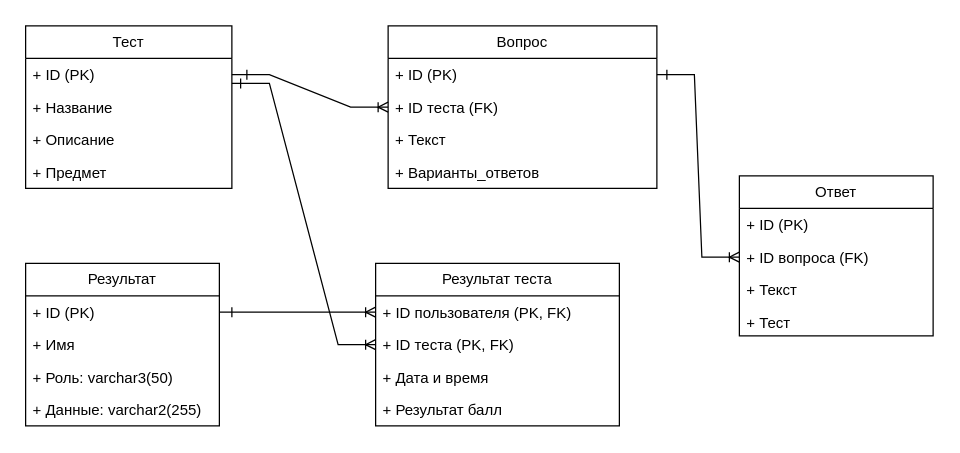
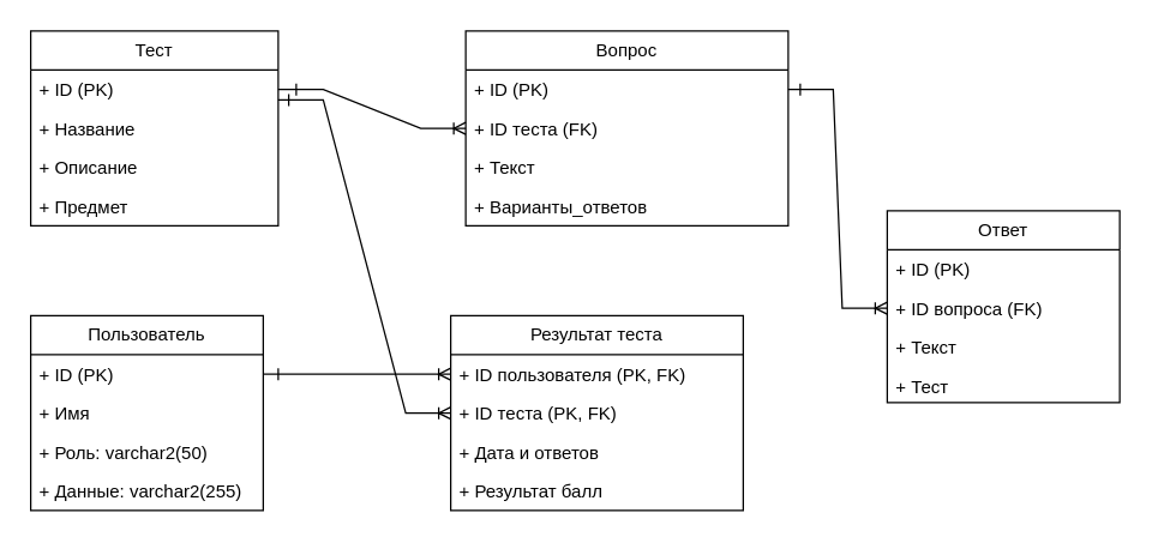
  <mxCell id="0" />
  <mxCell id="1" parent="0" />
  <mxCell id="2" value="Тест" style="swimlane;fontStyle=0;childLayout=stackLayout;horizontal=1;startSize=26;fillColor=none;horizontalStack=0;resizeParent=1;resizeParentMax=0;resizeLast=0;collapsible=1;marginBottom=0;whiteSpace=wrap;html=1;" parent="1" vertex="1"><mxGeometry x="20" y="20" width="165" height="130" as="geometry" /></mxCell>
  <mxCell id="3" value="+ ID (PK)" style="text;strokeColor=none;fillColor=none;align=left;verticalAlign=top;spacingLeft=4;spacingRight=4;overflow=hidden;rotatable=0;points=[[0,0.5],[1,0.5]];portConstraint=eastwest;whiteSpace=wrap;html=1;" parent="2" vertex="1"><mxGeometry y="26" width="165" height="26" as="geometry" /></mxCell>
  <mxCell id="4" value="+ Название" style="text;strokeColor=none;fillColor=none;align=left;verticalAlign=top;spacingLeft=4;spacingRight=4;overflow=hidden;rotatable=0;points=[[0,0.5],[1,0.5]];portConstraint=eastwest;whiteSpace=wrap;html=1;" parent="2" vertex="1"><mxGeometry y="52" width="165" height="26" as="geometry" /></mxCell>
  <mxCell id="5" value="+ Описание" style="text;strokeColor=none;fillColor=none;align=left;verticalAlign=top;spacingLeft=4;spacingRight=4;overflow=hidden;rotatable=0;points=[[0,0.5],[1,0.5]];portConstraint=eastwest;whiteSpace=wrap;html=1;" parent="2" vertex="1"><mxGeometry y="78" width="165" height="26" as="geometry" /></mxCell>
  <mxCell id="6" value="+ Предмет" style="text;strokeColor=none;fillColor=none;align=left;verticalAlign=top;spacingLeft=4;spacingRight=4;overflow=hidden;rotatable=0;points=[[0,0.5],[1,0.5]];portConstraint=eastwest;whiteSpace=wrap;html=1;" parent="2" vertex="1"><mxGeometry y="104" width="165" height="26" as="geometry" /></mxCell>
  <mxCell id="7" value="Вопрос" style="swimlane;fontStyle=0;childLayout=stackLayout;horizontal=1;startSize=26;fillColor=none;horizontalStack=0;resizeParent=1;resizeParentMax=0;resizeLast=0;collapsible=1;marginBottom=0;whiteSpace=wrap;html=1;" parent="1" vertex="1"><mxGeometry x="310" y="20" width="215" height="130" as="geometry" /></mxCell>
  <mxCell id="8" value="+ ID (PK)" style="text;strokeColor=none;fillColor=none;align=left;verticalAlign=top;spacingLeft=4;spacingRight=4;overflow=hidden;rotatable=0;points=[[0,0.5],[1,0.5]];portConstraint=eastwest;whiteSpace=wrap;html=1;" parent="7" vertex="1"><mxGeometry y="26" width="215" height="26" as="geometry" /></mxCell>
  <mxCell id="9" value="+ ID теста (FK)" style="text;strokeColor=none;fillColor=none;align=left;verticalAlign=top;spacingLeft=4;spacingRight=4;overflow=hidden;rotatable=0;points=[[0,0.5],[1,0.5]];portConstraint=eastwest;whiteSpace=wrap;html=1;" parent="7" vertex="1"><mxGeometry y="52" width="215" height="26" as="geometry" /></mxCell>
  <mxCell id="10" value="+ Текст" style="text;strokeColor=none;fillColor=none;align=left;verticalAlign=top;spacingLeft=4;spacingRight=4;overflow=hidden;rotatable=0;points=[[0,0.5],[1,0.5]];portConstraint=eastwest;whiteSpace=wrap;html=1;" parent="7" vertex="1"><mxGeometry y="78" width="215" height="26" as="geometry" /></mxCell>
  <mxCell id="11" value="+ Варианты_ответов" style="text;strokeColor=none;fillColor=none;align=left;verticalAlign=top;spacingLeft=4;spacingRight=4;overflow=hidden;rotatable=0;points=[[0,0.5],[1,0.5]];portConstraint=eastwest;whiteSpace=wrap;html=1;" parent="7" vertex="1"><mxGeometry y="104" width="215" height="26" as="geometry" /></mxCell>
  <mxCell id="12" value="Ответ" style="swimlane;fontStyle=0;childLayout=stackLayout;horizontal=1;startSize=26;fillColor=none;horizontalStack=0;resizeParent=1;resizeParentMax=0;resizeLast=0;collapsible=1;marginBottom=0;whiteSpace=wrap;html=1;" parent="1" vertex="1"><mxGeometry x="591" y="140" width="155" height="128" as="geometry" /></mxCell>
  <mxCell id="13" value="+ ID (PK)" style="text;strokeColor=none;fillColor=none;align=left;verticalAlign=top;spacingLeft=4;spacingRight=4;overflow=hidden;rotatable=0;points=[[0,0.5],[1,0.5]];portConstraint=eastwest;whiteSpace=wrap;html=1;" parent="12" vertex="1"><mxGeometry y="26" width="155" height="26" as="geometry" /></mxCell>
  <mxCell id="14" value="+ ID вопроса (FK)" style="text;strokeColor=none;fillColor=none;align=left;verticalAlign=top;spacingLeft=4;spacingRight=4;overflow=hidden;rotatable=0;points=[[0,0.5],[1,0.5]];portConstraint=eastwest;whiteSpace=wrap;html=1;" parent="12" vertex="1"><mxGeometry y="52" width="155" height="26" as="geometry" /></mxCell>
  <mxCell id="15" value="+ Текст" style="text;strokeColor=none;fillColor=none;align=left;verticalAlign=top;spacingLeft=4;spacingRight=4;overflow=hidden;rotatable=0;points=[[0,0.5],[1,0.5]];portConstraint=eastwest;whiteSpace=wrap;html=1;" parent="12" vertex="1"><mxGeometry y="78" width="155" height="26" as="geometry" /></mxCell>
  <mxCell id="16" value="+ Тест" style="text;strokeColor=none;fillColor=none;align=left;verticalAlign=top;spacingLeft=4;spacingRight=4;overflow=hidden;rotatable=0;points=[[0,0.5],[1,0.5]];portConstraint=eastwest;whiteSpace=wrap;html=1;" parent="12" vertex="1"><mxGeometry y="104" width="155" height="24" as="geometry" /></mxCell>
- <mxCell id="17" value="Результат" style="swimlane;fontStyle=0;childLayout=stackLayout;horizontal=1;startSize=26;fillColor=none;horizontalStack=0;resizeParent=1;resizeParentMax=0;resizeLast=0;collapsible=1;marginBottom=0;whiteSpace=wrap;html=1;" parent="1" vertex="1"><mxGeometry x="20" y="210" width="155" height="130" as="geometry" /></mxCell>
+ <mxCell id="17" value="Пользователь" style="swimlane;fontStyle=0;childLayout=stackLayout;horizontal=1;startSize=26;fillColor=none;horizontalStack=0;resizeParent=1;resizeParentMax=0;resizeLast=0;collapsible=1;marginBottom=0;whiteSpace=wrap;html=1;" parent="1" vertex="1"><mxGeometry x="20" y="210" width="155" height="130" as="geometry" /></mxCell>
  <mxCell id="18" value="+ ID (PK)" style="text;strokeColor=none;fillColor=none;align=left;verticalAlign=top;spacingLeft=4;spacingRight=4;overflow=hidden;rotatable=0;points=[[0,0.5],[1,0.5]];portConstraint=eastwest;whiteSpace=wrap;html=1;" parent="17" vertex="1"><mxGeometry y="26" width="155" height="26" as="geometry" /></mxCell>
  <mxCell id="19" value="+ Имя" style="text;strokeColor=none;fillColor=none;align=left;verticalAlign=top;spacingLeft=4;spacingRight=4;overflow=hidden;rotatable=0;points=[[0,0.5],[1,0.5]];portConstraint=eastwest;whiteSpace=wrap;html=1;" parent="17" vertex="1"><mxGeometry y="52" width="155" height="26" as="geometry" /></mxCell>
- <mxCell id="20" value="+ Роль: varchar3(50)" style="text;strokeColor=none;fillColor=none;align=left;verticalAlign=top;spacingLeft=4;spacingRight=4;overflow=hidden;rotatable=0;points=[[0,0.5],[1,0.5]];portConstraint=eastwest;whiteSpace=wrap;html=1;" parent="17" vertex="1"><mxGeometry y="78" width="155" height="26" as="geometry" /></mxCell>
+ <mxCell id="20" value="+ Роль: varchar2(50)" style="text;strokeColor=none;fillColor=none;align=left;verticalAlign=top;spacingLeft=4;spacingRight=4;overflow=hidden;rotatable=0;points=[[0,0.5],[1,0.5]];portConstraint=eastwest;whiteSpace=wrap;html=1;" parent="17" vertex="1"><mxGeometry y="78" width="155" height="26" as="geometry" /></mxCell>
  <mxCell id="21" value="+ Данные: varchar2(255)" style="text;strokeColor=none;fillColor=none;align=left;verticalAlign=top;spacingLeft=4;spacingRight=4;overflow=hidden;rotatable=0;points=[[0,0.5],[1,0.5]];portConstraint=eastwest;whiteSpace=wrap;html=1;" parent="17" vertex="1"><mxGeometry y="104" width="155" height="26" as="geometry" /></mxCell>
  <mxCell id="22" value="Результат теста" style="swimlane;fontStyle=0;childLayout=stackLayout;horizontal=1;startSize=26;fillColor=none;horizontalStack=0;resizeParent=1;resizeParentMax=0;resizeLast=0;collapsible=1;marginBottom=0;whiteSpace=wrap;html=1;" parent="1" vertex="1"><mxGeometry x="300" y="210" width="195" height="130" as="geometry" /></mxCell>
  <mxCell id="23" value="+ ID пользователя (PK, FK)" style="text;strokeColor=none;fillColor=none;align=left;verticalAlign=top;spacingLeft=4;spacingRight=4;overflow=hidden;rotatable=0;points=[[0,0.5],[1,0.5]];portConstraint=eastwest;whiteSpace=wrap;html=1;" parent="22" vertex="1"><mxGeometry y="26" width="195" height="26" as="geometry" /></mxCell>
  <mxCell id="24" value="+ ID теста (PK, FK)" style="text;strokeColor=none;fillColor=none;align=left;verticalAlign=top;spacingLeft=4;spacingRight=4;overflow=hidden;rotatable=0;points=[[0,0.5],[1,0.5]];portConstraint=eastwest;whiteSpace=wrap;html=1;strokeWidth=1;" parent="22" vertex="1"><mxGeometry y="52" width="195" height="26" as="geometry" /></mxCell>
- <mxCell id="25" value="+ Дата и время" style="text;strokeColor=none;fillColor=none;align=left;verticalAlign=top;spacingLeft=4;spacingRight=4;overflow=hidden;rotatable=0;points=[[0,0.5],[1,0.5]];portConstraint=eastwest;whiteSpace=wrap;html=1;" parent="22" vertex="1"><mxGeometry y="78" width="195" height="26" as="geometry" /></mxCell>
+ <mxCell id="25" value="+ Дата и ответов" style="text;strokeColor=none;fillColor=none;align=left;verticalAlign=top;spacingLeft=4;spacingRight=4;overflow=hidden;rotatable=0;points=[[0,0.5],[1,0.5]];portConstraint=eastwest;whiteSpace=wrap;html=1;" parent="22" vertex="1"><mxGeometry y="78" width="195" height="26" as="geometry" /></mxCell>
  <mxCell id="26" value="+ Результат балл" style="text;strokeColor=none;fillColor=none;align=left;verticalAlign=top;spacingLeft=4;spacingRight=4;overflow=hidden;rotatable=0;points=[[0,0.5],[1,0.5]];portConstraint=eastwest;whiteSpace=wrap;html=1;" parent="22" vertex="1"><mxGeometry y="104" width="195" height="26" as="geometry" /></mxCell>
  <mxCell id="27" value="" style="edgeStyle=entityRelationEdgeStyle;fontSize=12;html=1;endArrow=ERoneToMany;rounded=0;exitX=1;exitY=0.5;exitDx=0;exitDy=0;entryX=0;entryY=0.5;entryDx=0;entryDy=0;" parent="1" source="3" target="9" edge="1"><mxGeometry width="100" height="100" relative="1" as="geometry"><mxPoint x="20" y="420" as="sourcePoint" /><mxPoint x="120" y="320" as="targetPoint" /></mxGeometry></mxCell>
  <mxCell id="28" value="" style="edgeStyle=entityRelationEdgeStyle;fontSize=12;html=1;endArrow=ERoneToMany;rounded=0;exitX=1;exitY=0.5;exitDx=0;exitDy=0;entryX=0;entryY=0.5;entryDx=0;entryDy=0;" parent="1" source="8" target="14" edge="1"><mxGeometry width="100" height="100" relative="1" as="geometry"><mxPoint x="330" y="180" as="sourcePoint" /><mxPoint x="480" y="258" as="targetPoint" /></mxGeometry></mxCell>
  <mxCell id="29" value="" style="edgeStyle=entityRelationEdgeStyle;fontSize=12;endArrow=ERoneToMany;rounded=0;exitX=1;exitY=0.5;exitDx=0;exitDy=0;entryX=0;entryY=0.5;entryDx=0;entryDy=0;html=1;" parent="1" source="18" target="23" edge="1"><mxGeometry width="100" height="100" relative="1" as="geometry"><mxPoint x="350" y="380" as="sourcePoint" /><mxPoint x="500" y="458" as="targetPoint" /></mxGeometry></mxCell>
  <mxCell id="30" value="" style="edgeStyle=entityRelationEdgeStyle;fontSize=12;html=1;endArrow=ERoneToMany;rounded=0;exitX=1;exitY=0.769;exitDx=0;exitDy=0;entryX=0;entryY=0.5;entryDx=0;entryDy=0;exitPerimeter=0;" parent="1" source="3" target="24" edge="1"><mxGeometry width="100" height="100" relative="1" as="geometry"><mxPoint x="170" y="110" as="sourcePoint" /><mxPoint x="320" y="188" as="targetPoint" /></mxGeometry></mxCell>
  <mxCell id="31" value="" style="endArrow=none;html=1;rounded=0;" edge="1" parent="1"><mxGeometry width="50" height="50" relative="1" as="geometry"><mxPoint x="185" y="245" as="sourcePoint" /><mxPoint x="185" y="253" as="targetPoint" /></mxGeometry></mxCell>
  <mxCell id="32" value="" style="endArrow=none;html=1;rounded=0;" edge="1" parent="1"><mxGeometry width="50" height="50" relative="1" as="geometry"><mxPoint x="533" y="55" as="sourcePoint" /><mxPoint x="533" y="63" as="targetPoint" /></mxGeometry></mxCell>
  <mxCell id="33" value="" style="endArrow=none;html=1;rounded=0;" edge="1" parent="1"><mxGeometry width="50" height="50" relative="1" as="geometry"><mxPoint x="192" y="62" as="sourcePoint" /><mxPoint x="192" y="70" as="targetPoint" /></mxGeometry></mxCell>
  <mxCell id="34" value="" style="endArrow=none;html=1;rounded=0;" edge="1" parent="1"><mxGeometry width="50" height="50" relative="1" as="geometry"><mxPoint x="197" y="55" as="sourcePoint" /><mxPoint x="197" y="63" as="targetPoint" /></mxGeometry></mxCell>
